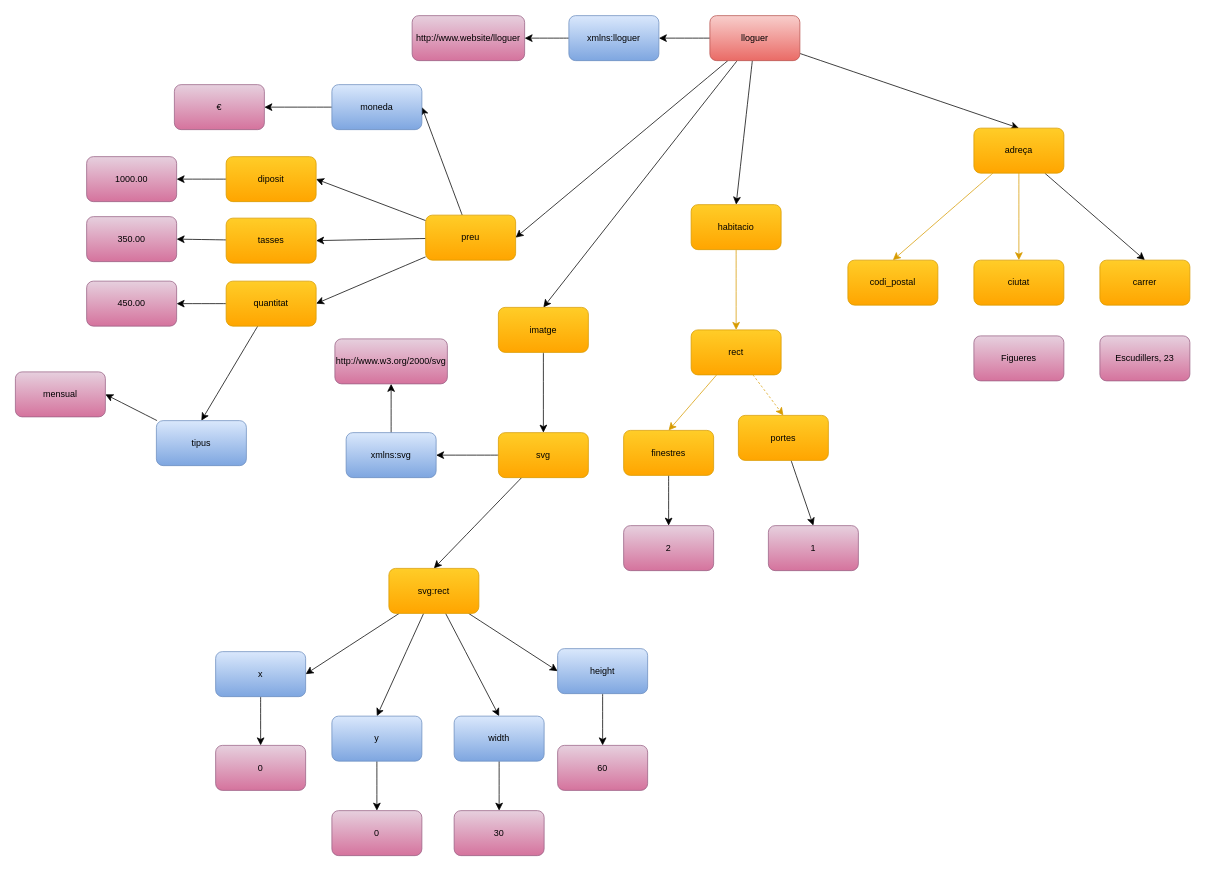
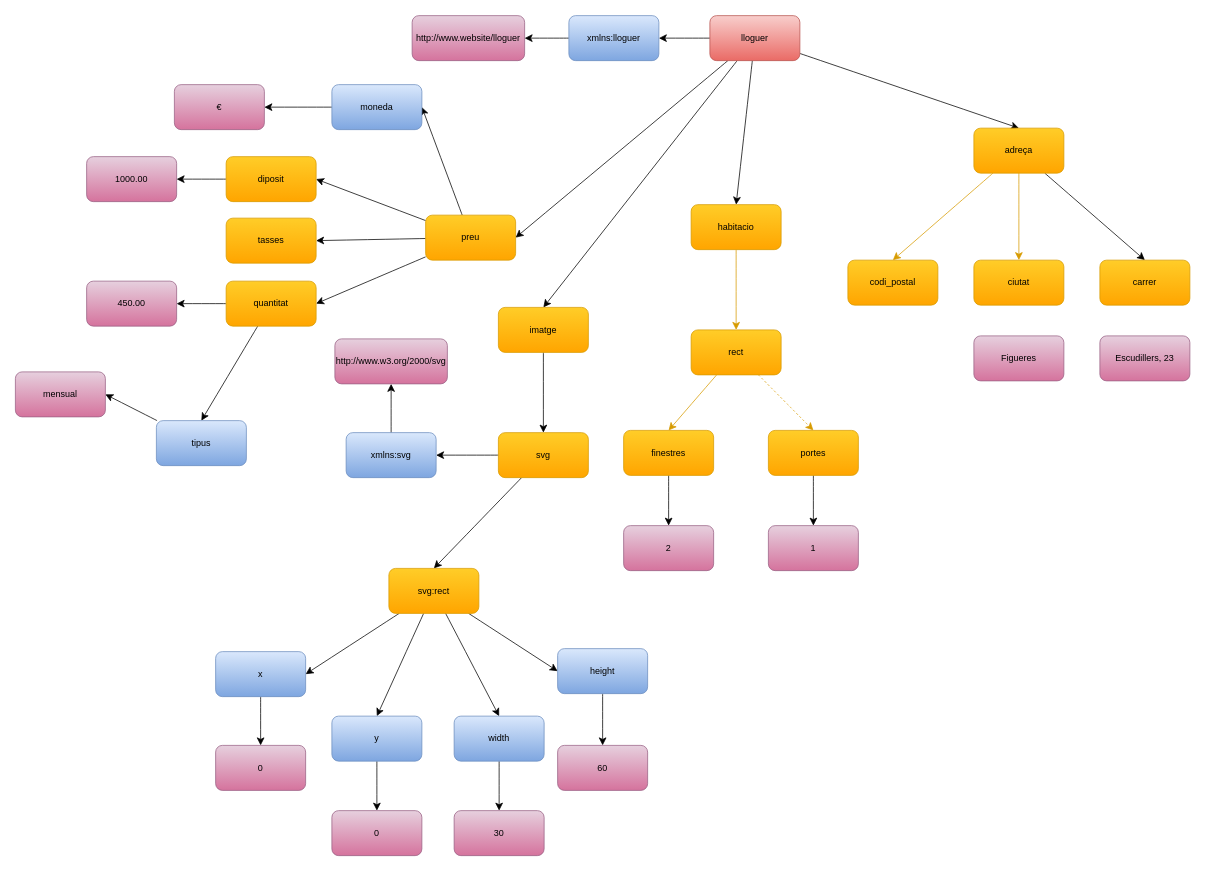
  <mxCell id="0" />
  <mxCell id="1" parent="0" />
  <mxCell id="2" style="edgeStyle=none;curved=1;rounded=0;orthogonalLoop=1;jettySize=auto;html=1;entryX=1;entryY=0.5;entryDx=0;entryDy=0;fontSize=12;startSize=8;endSize=8;" edge="1" parent="1" source="7" target="9"><mxGeometry relative="1" as="geometry" /></mxCell>
  <mxCell id="3" style="edgeStyle=none;curved=1;rounded=0;orthogonalLoop=1;jettySize=auto;html=1;entryX=0.5;entryY=0;entryDx=0;entryDy=0;fontSize=12;startSize=8;endSize=8;" edge="1" parent="1" source="7" target="14"><mxGeometry relative="1" as="geometry" /></mxCell>
  <mxCell id="4" style="edgeStyle=none;curved=1;rounded=0;orthogonalLoop=1;jettySize=auto;html=1;entryX=0.5;entryY=0;entryDx=0;entryDy=0;fontSize=12;startSize=8;endSize=8;" edge="1" parent="1" source="7" target="17"><mxGeometry relative="1" as="geometry" /></mxCell>
  <mxCell id="5" style="edgeStyle=none;curved=1;rounded=0;orthogonalLoop=1;jettySize=auto;html=1;entryX=0.5;entryY=0;entryDx=0;entryDy=0;fontSize=12;startSize=8;endSize=8;" edge="1" parent="1" source="7" target="32"><mxGeometry relative="1" as="geometry" /></mxCell>
  <mxCell id="6" style="edgeStyle=none;curved=1;rounded=0;orthogonalLoop=1;jettySize=auto;html=1;entryX=1;entryY=0.5;entryDx=0;entryDy=0;fontSize=12;startSize=8;endSize=8;" edge="1" parent="1" source="7" target="56"><mxGeometry relative="1" as="geometry" /></mxCell>
  <mxCell id="7" value="lloguer" style="rounded=1;whiteSpace=wrap;html=1;fillColor=#f8cecc;strokeColor=#b85450;gradientColor=#ea6b66;" vertex="1" parent="1"><mxGeometry x="946" y="20" width="120" height="60" as="geometry" /></mxCell>
  <mxCell id="8" style="edgeStyle=none;curved=1;rounded=0;orthogonalLoop=1;jettySize=auto;html=1;entryX=1;entryY=0.5;entryDx=0;entryDy=0;fontSize=12;startSize=8;endSize=8;" edge="1" parent="1" source="9" target="10"><mxGeometry relative="1" as="geometry" /></mxCell>
  <mxCell id="9" value="xmlns:lloguer" style="rounded=1;whiteSpace=wrap;html=1;fillColor=#dae8fc;strokeColor=#6c8ebf;gradientColor=#7ea6e0;" vertex="1" parent="1"><mxGeometry x="758" y="20" width="120" height="60" as="geometry" /></mxCell>
  <mxCell id="10" value="http://www.website/lloguer" style="rounded=1;whiteSpace=wrap;html=1;fillColor=#e6d0de;strokeColor=#996185;gradientColor=#d5739d;" vertex="1" parent="1"><mxGeometry x="549" y="20" width="150" height="60" as="geometry" /></mxCell>
  <mxCell id="11" style="edgeStyle=none;curved=1;rounded=0;orthogonalLoop=1;jettySize=auto;html=1;entryX=0.5;entryY=0;entryDx=0;entryDy=0;fontSize=12;startSize=8;endSize=8;fillColor=#ffcd28;gradientColor=#ffa500;strokeColor=#d79b00;" edge="1" parent="1" source="14" target="18"><mxGeometry relative="1" as="geometry" /></mxCell>
  <mxCell id="12" style="edgeStyle=none;curved=1;rounded=0;orthogonalLoop=1;jettySize=auto;html=1;entryX=0.5;entryY=0;entryDx=0;entryDy=0;fontSize=12;startSize=8;endSize=8;fillColor=#ffcd28;gradientColor=#ffa500;strokeColor=#d79b00;" edge="1" parent="1" source="14" target="15"><mxGeometry relative="1" as="geometry" /></mxCell>
  <mxCell id="13" style="edgeStyle=none;curved=1;rounded=0;orthogonalLoop=1;jettySize=auto;html=1;entryX=0.5;entryY=0;entryDx=0;entryDy=0;fontSize=12;startSize=8;endSize=8;" edge="1" parent="1" source="14" target="27"><mxGeometry relative="1" as="geometry" /></mxCell>
  <mxCell id="14" value="adreça" style="rounded=1;whiteSpace=wrap;html=1;fillColor=#ffcd28;strokeColor=#d79b00;gradientColor=#ffa500;" vertex="1" parent="1"><mxGeometry x="1298" y="170" width="120" height="60" as="geometry" /></mxCell>
  <mxCell id="15" value="ciutat" style="rounded=1;whiteSpace=wrap;html=1;fillColor=#ffcd28;strokeColor=#d79b00;gradientColor=#ffa500;" vertex="1" parent="1"><mxGeometry x="1298" y="346" width="120" height="60" as="geometry" /></mxCell>
  <mxCell id="16" style="edgeStyle=none;curved=1;rounded=0;orthogonalLoop=1;jettySize=auto;html=1;entryX=0.5;entryY=0;entryDx=0;entryDy=0;fontSize=12;startSize=8;endSize=8;fillColor=#ffcd28;gradientColor=#ffa500;strokeColor=#d79b00;" edge="1" parent="1" source="17" target="21"><mxGeometry relative="1" as="geometry" /></mxCell>
  <mxCell id="17" value="habitacio" style="rounded=1;whiteSpace=wrap;html=1;fillColor=#ffcd28;strokeColor=#d79b00;gradientColor=#ffa500;" vertex="1" parent="1"><mxGeometry x="921" y="272" width="120" height="60" as="geometry" /></mxCell>
  <mxCell id="18" value="codi_postal" style="rounded=1;whiteSpace=wrap;html=1;fillColor=#ffcd28;strokeColor=#d79b00;gradientColor=#ffa500;" vertex="1" parent="1"><mxGeometry x="1130" y="346" width="120" height="60" as="geometry" /></mxCell>
  <mxCell id="19" style="edgeStyle=none;curved=1;rounded=0;orthogonalLoop=1;jettySize=auto;html=1;entryX=0.5;entryY=0;entryDx=0;entryDy=0;fontSize=12;startSize=8;endSize=8;fillColor=#ffcd28;gradientColor=#ffa500;strokeColor=#d79b00;dashed=1;" edge="1" parent="1" source="21" target="25"><mxGeometry relative="1" as="geometry" /></mxCell>
  <mxCell id="20" style="edgeStyle=none;curved=1;rounded=0;orthogonalLoop=1;jettySize=auto;html=1;entryX=0.5;entryY=0;entryDx=0;entryDy=0;fontSize=12;startSize=8;endSize=8;fillColor=#ffcd28;gradientColor=#ffa500;strokeColor=#d79b00;" edge="1" parent="1" source="21" target="23"><mxGeometry relative="1" as="geometry" /></mxCell>
  <mxCell id="21" value="rect" style="rounded=1;whiteSpace=wrap;html=1;fillColor=#ffcd28;strokeColor=#d79b00;gradientColor=#ffa500;" vertex="1" parent="1"><mxGeometry x="921" y="439" width="120" height="60" as="geometry" /></mxCell>
  <mxCell id="22" style="edgeStyle=none;curved=1;rounded=0;orthogonalLoop=1;jettySize=auto;html=1;entryX=0.5;entryY=0;entryDx=0;entryDy=0;fontSize=12;startSize=8;endSize=8;" edge="1" parent="1" source="23" target="29"><mxGeometry relative="1" as="geometry" /></mxCell>
  <mxCell id="23" value="finestres" style="rounded=1;whiteSpace=wrap;html=1;fillColor=#ffcd28;strokeColor=#d79b00;gradientColor=#ffa500;" vertex="1" parent="1"><mxGeometry x="831" y="573" width="120" height="60" as="geometry" /></mxCell>
  <mxCell id="24" style="edgeStyle=none;curved=1;rounded=0;orthogonalLoop=1;jettySize=auto;html=1;fontSize=12;startSize=8;endSize=8;entryX=0.5;entryY=0;entryDx=0;entryDy=0;" edge="1" parent="1" source="25" target="30"><mxGeometry relative="1" as="geometry" /></mxCell>
- <mxCell id="25" value="portes" style="rounded=1;whiteSpace=wrap;html=1;fillColor=#ffcd28;strokeColor=#d79b00;gradientColor=#ffa500;" vertex="1" parent="1"><mxGeometry x="984" y="553" width="120" height="60" as="geometry" /></mxCell>
+ <mxCell id="25" value="portes" style="rounded=1;whiteSpace=wrap;html=1;fillColor=#ffcd28;strokeColor=#d79b00;gradientColor=#ffa500;" vertex="1" parent="1"><mxGeometry x="1024" y="573" width="120" height="60" as="geometry" /></mxCell>
  <mxCell id="26" value="Figueres" style="rounded=1;whiteSpace=wrap;html=1;fillColor=#e6d0de;strokeColor=#996185;gradientColor=#d5739d;" vertex="1" parent="1"><mxGeometry x="1298" y="447" width="120" height="60" as="geometry" /></mxCell>
  <mxCell id="27" value="carrer" style="rounded=1;whiteSpace=wrap;html=1;fillColor=#ffcd28;strokeColor=#d79b00;gradientColor=#ffa500;" vertex="1" parent="1"><mxGeometry x="1466" y="346" width="120" height="60" as="geometry" /></mxCell>
  <mxCell id="28" value="Escudillers, 23" style="rounded=1;whiteSpace=wrap;html=1;fillColor=#e6d0de;strokeColor=#996185;gradientColor=#d5739d;" vertex="1" parent="1"><mxGeometry x="1466" y="447" width="120" height="60" as="geometry" /></mxCell>
  <mxCell id="29" value="2" style="rounded=1;whiteSpace=wrap;html=1;fillColor=#e6d0de;strokeColor=#996185;gradientColor=#d5739d;" vertex="1" parent="1"><mxGeometry x="831" y="700" width="120" height="60" as="geometry" /></mxCell>
  <mxCell id="30" value="1" style="rounded=1;whiteSpace=wrap;html=1;fillColor=#e6d0de;strokeColor=#996185;gradientColor=#d5739d;" vertex="1" parent="1"><mxGeometry x="1024" y="700" width="120" height="60" as="geometry" /></mxCell>
  <mxCell id="31" style="edgeStyle=none;curved=1;rounded=0;orthogonalLoop=1;jettySize=auto;html=1;entryX=0.5;entryY=0;entryDx=0;entryDy=0;fontSize=12;startSize=8;endSize=8;" edge="1" parent="1" source="32" target="35"><mxGeometry relative="1" as="geometry" /></mxCell>
  <mxCell id="32" value="imatge" style="rounded=1;whiteSpace=wrap;html=1;fillColor=#ffcd28;strokeColor=#d79b00;gradientColor=#ffa500;" vertex="1" parent="1"><mxGeometry x="664" y="409" width="120" height="60" as="geometry" /></mxCell>
  <mxCell id="33" style="edgeStyle=none;curved=1;rounded=0;orthogonalLoop=1;jettySize=auto;html=1;entryX=1;entryY=0.5;entryDx=0;entryDy=0;fontSize=12;startSize=8;endSize=8;" edge="1" parent="1" source="35" target="37"><mxGeometry relative="1" as="geometry" /></mxCell>
  <mxCell id="34" style="edgeStyle=none;curved=1;rounded=0;orthogonalLoop=1;jettySize=auto;html=1;entryX=0.5;entryY=0;entryDx=0;entryDy=0;fontSize=12;startSize=8;endSize=8;" edge="1" parent="1" source="35" target="43"><mxGeometry relative="1" as="geometry" /></mxCell>
  <mxCell id="35" value="svg" style="rounded=1;whiteSpace=wrap;html=1;fillColor=#ffcd28;strokeColor=#d79b00;gradientColor=#ffa500;" vertex="1" parent="1"><mxGeometry x="664" y="576" width="120" height="60" as="geometry" /></mxCell>
  <mxCell id="36" style="edgeStyle=none;curved=1;rounded=0;orthogonalLoop=1;jettySize=auto;html=1;entryX=0.5;entryY=1;entryDx=0;entryDy=0;fontSize=12;startSize=8;endSize=8;" edge="1" parent="1" source="37" target="38"><mxGeometry relative="1" as="geometry" /></mxCell>
  <mxCell id="37" value="xmlns:svg" style="rounded=1;whiteSpace=wrap;html=1;fillColor=#dae8fc;strokeColor=#6c8ebf;gradientColor=#7ea6e0;" vertex="1" parent="1"><mxGeometry x="461" y="576" width="120" height="60" as="geometry" /></mxCell>
  <mxCell id="38" value="http://www.w3.org/2000/svg" style="rounded=1;whiteSpace=wrap;html=1;fillColor=#e6d0de;strokeColor=#996185;gradientColor=#d5739d;" vertex="1" parent="1"><mxGeometry x="446" y="451" width="150" height="60" as="geometry" /></mxCell>
  <mxCell id="39" style="edgeStyle=none;curved=1;rounded=0;orthogonalLoop=1;jettySize=auto;html=1;entryX=1;entryY=0.5;entryDx=0;entryDy=0;fontSize=12;startSize=8;endSize=8;" edge="1" parent="1" source="43" target="45"><mxGeometry relative="1" as="geometry" /></mxCell>
  <mxCell id="40" style="edgeStyle=none;curved=1;rounded=0;orthogonalLoop=1;jettySize=auto;html=1;entryX=0.5;entryY=0;entryDx=0;entryDy=0;fontSize=12;startSize=8;endSize=8;" edge="1" parent="1" source="43" target="47"><mxGeometry relative="1" as="geometry" /></mxCell>
  <mxCell id="41" style="edgeStyle=none;curved=1;rounded=0;orthogonalLoop=1;jettySize=auto;html=1;entryX=0.5;entryY=0;entryDx=0;entryDy=0;fontSize=12;startSize=8;endSize=8;" edge="1" parent="1" source="43" target="49"><mxGeometry relative="1" as="geometry" /></mxCell>
  <mxCell id="42" style="edgeStyle=none;curved=1;rounded=0;orthogonalLoop=1;jettySize=auto;html=1;entryX=0;entryY=0.5;entryDx=0;entryDy=0;fontSize=12;startSize=8;endSize=8;" edge="1" parent="1" source="43" target="51"><mxGeometry relative="1" as="geometry" /></mxCell>
  <mxCell id="43" value="svg:rect" style="rounded=1;whiteSpace=wrap;html=1;fillColor=#ffcd28;strokeColor=#d79b00;gradientColor=#ffa500;" vertex="1" parent="1"><mxGeometry x="518" y="757" width="120" height="60" as="geometry" /></mxCell>
  <mxCell id="44" style="edgeStyle=none;curved=1;rounded=0;orthogonalLoop=1;jettySize=auto;html=1;entryX=0.5;entryY=0;entryDx=0;entryDy=0;fontSize=12;startSize=8;endSize=8;" edge="1" parent="1" source="45" target="73"><mxGeometry relative="1" as="geometry" /></mxCell>
  <mxCell id="45" value="x" style="rounded=1;whiteSpace=wrap;html=1;fillColor=#dae8fc;strokeColor=#6c8ebf;gradientColor=#7ea6e0;" vertex="1" parent="1"><mxGeometry x="287" y="868" width="120" height="60" as="geometry" /></mxCell>
  <mxCell id="46" style="edgeStyle=none;curved=1;rounded=0;orthogonalLoop=1;jettySize=auto;html=1;entryX=0.5;entryY=0;entryDx=0;entryDy=0;fontSize=12;startSize=8;endSize=8;" edge="1" parent="1" source="47" target="74"><mxGeometry relative="1" as="geometry" /></mxCell>
  <mxCell id="47" value="y" style="rounded=1;whiteSpace=wrap;html=1;fillColor=#dae8fc;strokeColor=#6c8ebf;gradientColor=#7ea6e0;" vertex="1" parent="1"><mxGeometry x="442" y="954" width="120" height="60" as="geometry" /></mxCell>
  <mxCell id="48" style="edgeStyle=none;curved=1;rounded=0;orthogonalLoop=1;jettySize=auto;html=1;entryX=0.5;entryY=0;entryDx=0;entryDy=0;fontSize=12;startSize=8;endSize=8;" edge="1" parent="1" source="49" target="75"><mxGeometry relative="1" as="geometry" /></mxCell>
  <mxCell id="49" value="width" style="rounded=1;whiteSpace=wrap;html=1;fillColor=#dae8fc;strokeColor=#6c8ebf;gradientColor=#7ea6e0;" vertex="1" parent="1"><mxGeometry x="605" y="954" width="120" height="60" as="geometry" /></mxCell>
  <mxCell id="50" style="edgeStyle=none;curved=1;rounded=0;orthogonalLoop=1;jettySize=auto;html=1;entryX=0.5;entryY=0;entryDx=0;entryDy=0;fontSize=12;startSize=8;endSize=8;" edge="1" parent="1" source="51" target="76"><mxGeometry relative="1" as="geometry" /></mxCell>
  <mxCell id="51" value="height" style="rounded=1;whiteSpace=wrap;html=1;fillColor=#dae8fc;strokeColor=#6c8ebf;gradientColor=#7ea6e0;" vertex="1" parent="1"><mxGeometry x="743" y="864" width="120" height="60" as="geometry" /></mxCell>
  <mxCell id="52" style="edgeStyle=none;curved=1;rounded=0;orthogonalLoop=1;jettySize=auto;html=1;entryX=1;entryY=0.5;entryDx=0;entryDy=0;fontSize=12;startSize=8;endSize=8;" edge="1" parent="1" source="56" target="58"><mxGeometry relative="1" as="geometry" /></mxCell>
  <mxCell id="53" style="edgeStyle=none;curved=1;rounded=0;orthogonalLoop=1;jettySize=auto;html=1;entryX=1;entryY=0.5;entryDx=0;entryDy=0;fontSize=12;startSize=8;endSize=8;" edge="1" parent="1" source="56" target="61"><mxGeometry relative="1" as="geometry" /></mxCell>
  <mxCell id="54" style="edgeStyle=none;curved=1;rounded=0;orthogonalLoop=1;jettySize=auto;html=1;entryX=1;entryY=0.5;entryDx=0;entryDy=0;fontSize=12;startSize=8;endSize=8;" edge="1" parent="1" source="56" target="63"><mxGeometry relative="1" as="geometry" /></mxCell>
  <mxCell id="55" style="edgeStyle=none;curved=1;rounded=0;orthogonalLoop=1;jettySize=auto;html=1;entryX=1;entryY=0.5;entryDx=0;entryDy=0;fontSize=12;startSize=8;endSize=8;" edge="1" parent="1" source="56" target="66"><mxGeometry relative="1" as="geometry" /></mxCell>
  <mxCell id="56" value="preu" style="rounded=1;whiteSpace=wrap;html=1;fillColor=#ffcd28;strokeColor=#d79b00;gradientColor=#ffa500;" vertex="1" parent="1"><mxGeometry x="567" y="286" width="120" height="60" as="geometry" /></mxCell>
  <mxCell id="57" style="edgeStyle=none;curved=1;rounded=0;orthogonalLoop=1;jettySize=auto;html=1;entryX=1;entryY=0.5;entryDx=0;entryDy=0;fontSize=12;startSize=8;endSize=8;" edge="1" parent="1" source="58" target="59"><mxGeometry relative="1" as="geometry" /></mxCell>
  <mxCell id="58" value="moneda" style="rounded=1;whiteSpace=wrap;html=1;fillColor=#dae8fc;strokeColor=#6c8ebf;gradientColor=#7ea6e0;" vertex="1" parent="1"><mxGeometry x="442" y="112" width="120" height="60" as="geometry" /></mxCell>
  <mxCell id="59" value="€" style="rounded=1;whiteSpace=wrap;html=1;fillColor=#e6d0de;strokeColor=#996185;gradientColor=#d5739d;" vertex="1" parent="1"><mxGeometry x="232" y="112" width="120" height="60" as="geometry" /></mxCell>
  <mxCell id="60" style="edgeStyle=none;curved=1;rounded=0;orthogonalLoop=1;jettySize=auto;html=1;entryX=1;entryY=0.5;entryDx=0;entryDy=0;fontSize=12;startSize=8;endSize=8;" edge="1" parent="1" source="61" target="67"><mxGeometry relative="1" as="geometry" /></mxCell>
  <mxCell id="61" value="diposit" style="rounded=1;whiteSpace=wrap;html=1;fillColor=#ffcd28;strokeColor=#d79b00;gradientColor=#ffa500;" vertex="1" parent="1"><mxGeometry x="301" y="208" width="120" height="60" as="geometry" /></mxCell>
- <mxCell id="62" style="edgeStyle=none;curved=1;rounded=0;orthogonalLoop=1;jettySize=auto;html=1;entryX=1;entryY=0.5;entryDx=0;entryDy=0;fontSize=12;startSize=8;endSize=8;" edge="1" parent="1" source="63" target="68"><mxGeometry relative="1" as="geometry" /></mxCell>
  <mxCell id="63" value="tasses" style="rounded=1;whiteSpace=wrap;html=1;fillColor=#ffcd28;strokeColor=#d79b00;gradientColor=#ffa500;" vertex="1" parent="1"><mxGeometry x="301" y="290" width="120" height="60" as="geometry" /></mxCell>
  <mxCell id="64" style="edgeStyle=none;curved=1;rounded=0;orthogonalLoop=1;jettySize=auto;html=1;entryX=1;entryY=0.5;entryDx=0;entryDy=0;fontSize=12;startSize=8;endSize=8;" edge="1" parent="1" source="66" target="69"><mxGeometry relative="1" as="geometry" /></mxCell>
  <mxCell id="65" style="edgeStyle=none;curved=1;rounded=0;orthogonalLoop=1;jettySize=auto;html=1;entryX=0.5;entryY=0;entryDx=0;entryDy=0;fontSize=12;startSize=8;endSize=8;" edge="1" parent="1" source="66" target="71"><mxGeometry relative="1" as="geometry" /></mxCell>
  <mxCell id="66" value="quantitat" style="rounded=1;whiteSpace=wrap;html=1;fillColor=#ffcd28;strokeColor=#d79b00;gradientColor=#ffa500;" vertex="1" parent="1"><mxGeometry x="301" y="374" width="120" height="60" as="geometry" /></mxCell>
  <mxCell id="67" value="1000.00" style="rounded=1;whiteSpace=wrap;html=1;fillColor=#e6d0de;strokeColor=#996185;gradientColor=#d5739d;" vertex="1" parent="1"><mxGeometry x="115" y="208" width="120" height="60" as="geometry" /></mxCell>
- <mxCell id="68" value="350.00" style="rounded=1;whiteSpace=wrap;html=1;fillColor=#e6d0de;strokeColor=#996185;gradientColor=#d5739d;" vertex="1" parent="1"><mxGeometry x="115" y="288" width="120" height="60" as="geometry" /></mxCell>
  <mxCell id="69" value="450.00" style="rounded=1;whiteSpace=wrap;html=1;fillColor=#e6d0de;strokeColor=#996185;gradientColor=#d5739d;" vertex="1" parent="1"><mxGeometry x="115" y="374" width="120" height="60" as="geometry" /></mxCell>
  <mxCell id="70" style="edgeStyle=none;curved=1;rounded=0;orthogonalLoop=1;jettySize=auto;html=1;entryX=1;entryY=0.5;entryDx=0;entryDy=0;fontSize=12;startSize=8;endSize=8;" edge="1" parent="1" source="71" target="72"><mxGeometry relative="1" as="geometry" /></mxCell>
  <mxCell id="71" value="tipus" style="rounded=1;whiteSpace=wrap;html=1;fillColor=#dae8fc;strokeColor=#6c8ebf;gradientColor=#7ea6e0;" vertex="1" parent="1"><mxGeometry x="208" y="560" width="120" height="60" as="geometry" /></mxCell>
  <mxCell id="72" value="mensual" style="rounded=1;whiteSpace=wrap;html=1;fillColor=#e6d0de;strokeColor=#996185;gradientColor=#d5739d;" vertex="1" parent="1"><mxGeometry x="20" y="495" width="120" height="60" as="geometry" /></mxCell>
  <mxCell id="73" value="0" style="rounded=1;whiteSpace=wrap;html=1;fillColor=#e6d0de;strokeColor=#996185;gradientColor=#d5739d;" vertex="1" parent="1"><mxGeometry x="287" y="993" width="120" height="60" as="geometry" /></mxCell>
  <mxCell id="74" value="0" style="rounded=1;whiteSpace=wrap;html=1;fillColor=#e6d0de;strokeColor=#996185;gradientColor=#d5739d;" vertex="1" parent="1"><mxGeometry x="442" y="1080" width="120" height="60" as="geometry" /></mxCell>
  <mxCell id="75" value="30" style="rounded=1;whiteSpace=wrap;html=1;fillColor=#e6d0de;strokeColor=#996185;gradientColor=#d5739d;" vertex="1" parent="1"><mxGeometry x="605" y="1080" width="120" height="60" as="geometry" /></mxCell>
  <mxCell id="76" value="60" style="rounded=1;whiteSpace=wrap;html=1;fillColor=#e6d0de;strokeColor=#996185;gradientColor=#d5739d;" vertex="1" parent="1"><mxGeometry x="743" y="993" width="120" height="60" as="geometry" /></mxCell>
